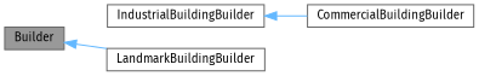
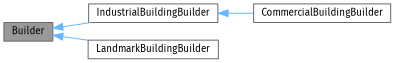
  digraph {
    fontname="Fira Sans"
    rankdir=LR
    node [color=gray40 fillcolor=white fontname="Fira Sans" fontsize=10 shape=box style=filled]
    edge [color=steelblue1 dir=back fontname="Fira Sans" fontsize=10 labelfontname=Helvetica labelfontsize=10 style=solid]
    n1 [fillcolor=grey60 fontcolor=black height=0.2 label=Builder width=0.4]
    n2 [height=0.2 label=IndustrialBuildingBuilder width=0.4]
    n3 [height=0.2 label=LandmarkBuildingBuilder width=0.4]
    n4 [height=0.2 label=CommercialBuildingBuilder width=0.4]
+   n1 -> n2
    n1 -> n3
    n2 -> n4
  }
